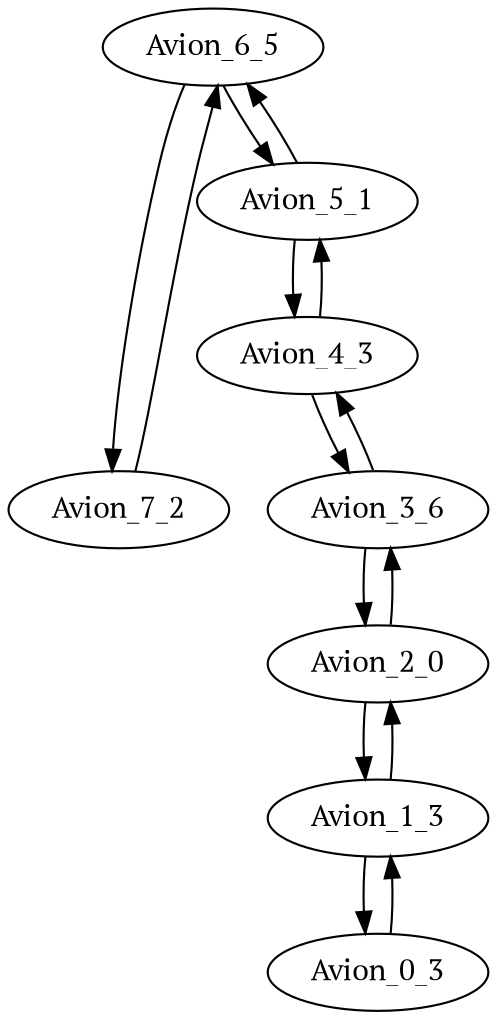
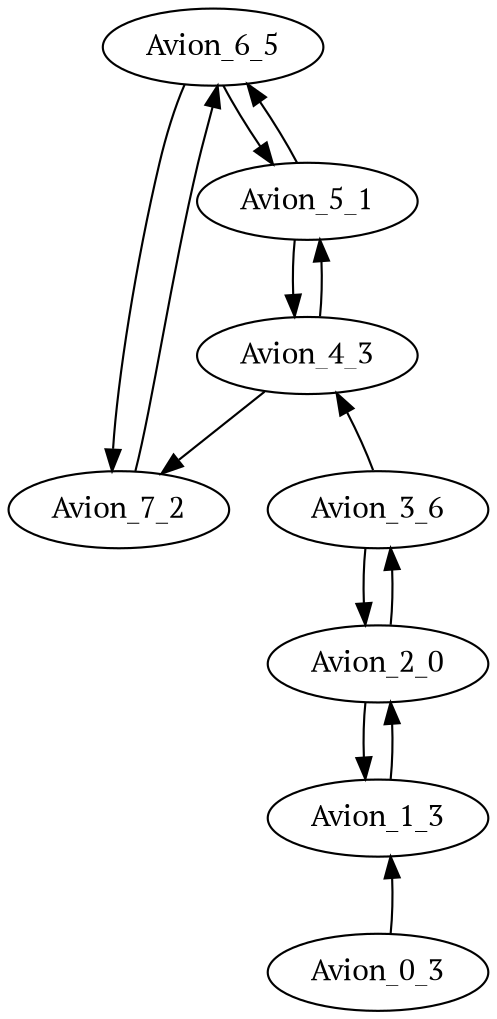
  digraph {
    fontname="PT Serif"
    node [fontname="PT Serif"]
    edge [fontname="PT Serif"]
    n1 [label=Avion_6_5]
    Avion_7_2
    Avion_5_1
    Avion_4_3
    n5 [label=Avion_3_6]
    n6 [label=Avion_2_0]
    Avion_1_3
    Avion_0_3
    n1 -> Avion_7_2
    n1 -> Avion_5_1
    Avion_7_2 -> n1
    Avion_5_1 -> n1
    Avion_5_1 -> Avion_4_3
    Avion_4_3 -> Avion_5_1
-   Avion_4_3 -> n5
+   Avion_4_3 -> Avion_7_2
    n5 -> Avion_4_3
    n5 -> n6
    n6 -> n5
    n6 -> Avion_1_3
    Avion_1_3 -> n6
-   Avion_1_3 -> Avion_0_3
    Avion_0_3 -> Avion_1_3
  }
